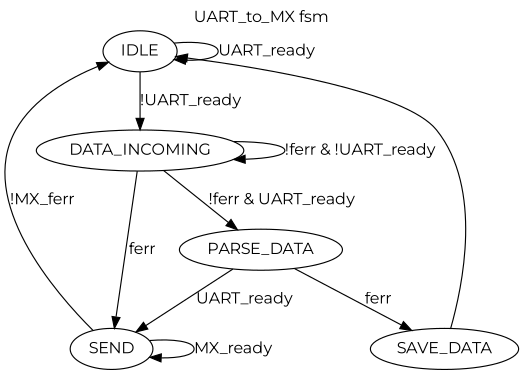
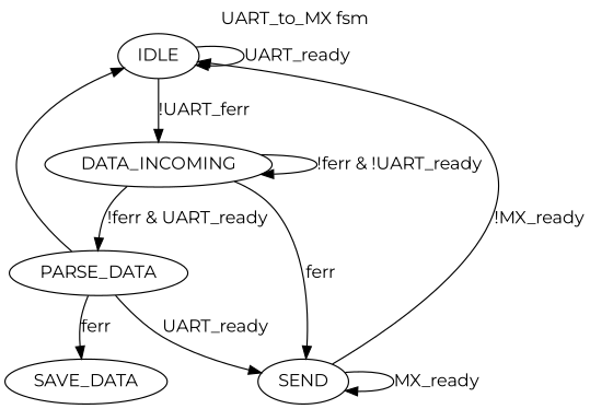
  digraph {
    fontname=Montserrat
    label="UART_to_MX fsm"
    labelloc=t
    nodesep=0.5
    node [fontname=Montserrat]
    edge [fontname=Montserrat]
    IDLE
    DATA_INCOMING
    PARSE_DATA
    SEND
    SAVE_DATA
    IDLE -> IDLE [label=UART_ready]
-   IDLE -> DATA_INCOMING [label="!UART_ready"]
+   IDLE -> DATA_INCOMING [label="!UART_ferr"]
    DATA_INCOMING -> DATA_INCOMING [label="!ferr & !UART_ready"]
    DATA_INCOMING -> PARSE_DATA [label="!ferr & UART_ready"]
    DATA_INCOMING -> SEND [label=ferr]
    PARSE_DATA -> SEND [label=UART_ready]
    PARSE_DATA -> SAVE_DATA [label=ferr]
-   SEND -> IDLE [label="!MX_ferr"]
+   SEND -> IDLE [label="!MX_ready"]
    SEND -> SEND [label=MX_ready]
-   SAVE_DATA -> IDLE
+   PARSE_DATA -> IDLE
  }
